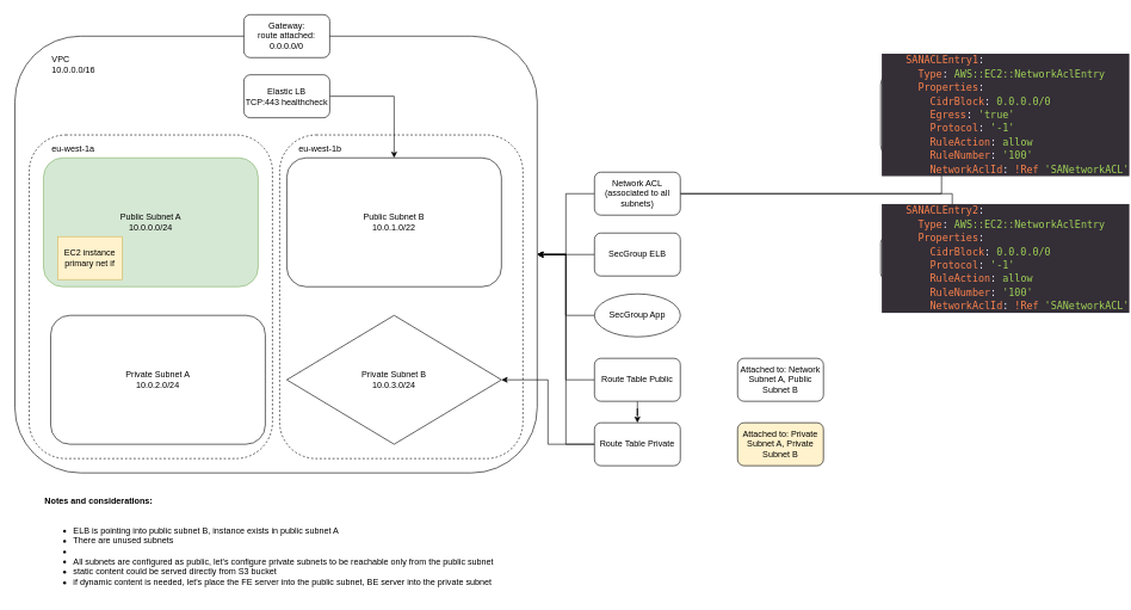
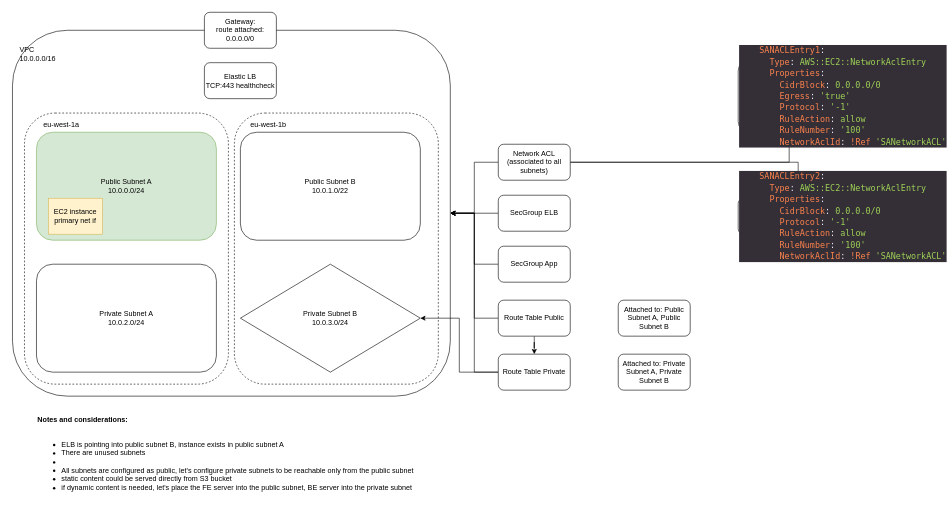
  <mxCell id="0" />
  <mxCell id="1" parent="0" />
  <mxCell id="2" value="" style="rounded=1;whiteSpace=wrap;html=1;align=left;" parent="1" vertex="1"><mxGeometry x="20" y="50" width="730" height="610" as="geometry" /></mxCell>
- <mxCell id="3" value="VPC&lt;br&gt;10.0.0.0/16" style="text;html=1;strokeColor=none;fillColor=none;align=left;verticalAlign=middle;whiteSpace=wrap;rounded=0;" parent="1" vertex="1"><mxGeometry x="70" y="70" width="70" height="40" as="geometry" /></mxCell>
+ <mxCell id="3" value="VPC&lt;br&gt;10.0.0.0/16" style="text;html=1;strokeColor=none;fillColor=none;align=left;verticalAlign=middle;whiteSpace=wrap;rounded=0;" parent="1" vertex="1"><mxGeometry x="30" y="70" width="70" height="40" as="geometry" /></mxCell>
  <mxCell id="4" value="Public Subnet A&lt;br&gt;10.0.0.0/24" style="rounded=1;whiteSpace=wrap;html=1;fillColor=#d5e8d4;strokeColor=#82b366;" parent="1" vertex="1"><mxGeometry x="60" y="220" width="300" height="180" as="geometry" /></mxCell>
  <mxCell id="5" value="Public Subnet B&lt;br&gt;10.0.1.0/22" style="rounded=1;whiteSpace=wrap;html=1;" parent="1" vertex="1"><mxGeometry x="400" y="220" width="300" height="180" as="geometry" /></mxCell>
  <mxCell id="6" value="Private Subnet B&lt;br&gt;10.0.3.0/24" style="rhombus;whiteSpace=wrap;html=1;" parent="1" vertex="1"><mxGeometry x="400" y="440" width="300" height="180" as="geometry" /></mxCell>
- <mxCell id="7" value="Private Subnet A&lt;br&gt;10.0.2.0/24" style="rounded=1;whiteSpace=wrap;html=1;" parent="1" vertex="1"><mxGeometry x="70" y="440" width="300" height="180" as="geometry" /></mxCell>
+ <mxCell id="7" value="Private Subnet A&lt;br&gt;10.0.2.0/24" style="rounded=1;whiteSpace=wrap;html=1;" parent="1" vertex="1"><mxGeometry x="60" y="440" width="300" height="180" as="geometry" /></mxCell>
  <mxCell id="8" value="" style="edgeStyle=orthogonalEdgeStyle;rounded=0;orthogonalLoop=1;jettySize=auto;html=1;" parent="1" source="11" target="2" edge="1"><mxGeometry relative="1" as="geometry" /></mxCell>
  <mxCell id="9" value="" style="edgeStyle=orthogonalEdgeStyle;rounded=0;orthogonalLoop=1;jettySize=auto;html=1;" parent="1" source="11" target="13" edge="1"><mxGeometry relative="1" as="geometry" /></mxCell>
  <mxCell id="10" value="" style="edgeStyle=orthogonalEdgeStyle;rounded=0;orthogonalLoop=1;jettySize=auto;html=1;" parent="1" source="11" target="12" edge="1"><mxGeometry relative="1" as="geometry" /></mxCell>
  <mxCell id="11" value="Network ACL (associated to all subnets)" style="rounded=1;whiteSpace=wrap;html=1;" parent="1" vertex="1"><mxGeometry x="830" y="240" width="120" height="60" as="geometry" /></mxCell>
  <mxCell id="12" value="&lt;div style=&quot;color: rgb(234 , 235 , 255) ; background-color: rgb(52 , 46 , 55) ; font-family: &amp;#34;droid sans mono&amp;#34; , monospace , monospace , &amp;#34;droid sans fallback&amp;#34; ; font-size: 14px ; line-height: 19px ; white-space: pre&quot;&gt;&lt;div&gt;    &lt;span style=&quot;color: #fa824c&quot;&gt;SANACLEntry2&lt;/span&gt;:&lt;/div&gt;&lt;div&gt;      &lt;span style=&quot;color: #fa824c&quot;&gt;Type&lt;/span&gt;: &lt;span style=&quot;color: #9fd356&quot;&gt;AWS::EC2::NetworkAclEntry&lt;/span&gt;&lt;/div&gt;&lt;div&gt;      &lt;span style=&quot;color: #fa824c&quot;&gt;Properties&lt;/span&gt;:&lt;/div&gt;&lt;div&gt;        &lt;span style=&quot;color: #fa824c&quot;&gt;CidrBlock&lt;/span&gt;: &lt;span style=&quot;color: #9fd356&quot;&gt;0.0.0.0/0&lt;/span&gt;&lt;/div&gt;&lt;div&gt;        &lt;span style=&quot;color: #fa824c&quot;&gt;Protocol&lt;/span&gt;: &lt;span style=&quot;color: #9fd356&quot;&gt;'-1'&lt;/span&gt;&lt;/div&gt;&lt;div&gt;        &lt;span style=&quot;color: #fa824c&quot;&gt;RuleAction&lt;/span&gt;: &lt;span style=&quot;color: #9fd356&quot;&gt;allow&lt;/span&gt;&lt;/div&gt;&lt;div&gt;        &lt;span style=&quot;color: #fa824c&quot;&gt;RuleNumber&lt;/span&gt;: &lt;span style=&quot;color: #9fd356&quot;&gt;'100'&lt;/span&gt;&lt;/div&gt;&lt;div&gt;        &lt;span style=&quot;color: #fa824c&quot;&gt;NetworkAclId&lt;/span&gt;: &lt;span style=&quot;color: #fa824c&quot;&gt;!Ref&lt;/span&gt; &lt;span style=&quot;color: #9fd356&quot;&gt;'SANetworkACL'&lt;/span&gt;&lt;/div&gt;&lt;/div&gt;" style="rounded=1;whiteSpace=wrap;html=1;align=left;" parent="1" vertex="1"><mxGeometry x="1230" y="330" width="200" height="60" as="geometry" /></mxCell>
  <mxCell id="13" value="&lt;div style=&quot;color: rgb(234 , 235 , 255) ; background-color: rgb(52 , 46 , 55) ; font-family: &amp;#34;droid sans mono&amp;#34; , monospace , monospace , &amp;#34;droid sans fallback&amp;#34; ; font-size: 14px ; line-height: 19px ; white-space: pre&quot;&gt;&lt;div&gt;    &lt;span style=&quot;color: #fa824c&quot;&gt;SANACLEntry1&lt;/span&gt;:&lt;/div&gt;&lt;div&gt;      &lt;span style=&quot;color: #fa824c&quot;&gt;Type&lt;/span&gt;: &lt;span style=&quot;color: #9fd356&quot;&gt;AWS::EC2::NetworkAclEntry&lt;/span&gt;&lt;/div&gt;&lt;div&gt;      &lt;span style=&quot;color: #fa824c&quot;&gt;Properties&lt;/span&gt;:&lt;/div&gt;&lt;div&gt;        &lt;span style=&quot;color: #fa824c&quot;&gt;CidrBlock&lt;/span&gt;: &lt;span style=&quot;color: #9fd356&quot;&gt;0.0.0.0/0&lt;/span&gt;&lt;/div&gt;&lt;div&gt;        &lt;span style=&quot;color: #fa824c&quot;&gt;Egress&lt;/span&gt;: &lt;span style=&quot;color: #9fd356&quot;&gt;'true'&lt;/span&gt;&lt;/div&gt;&lt;div&gt;        &lt;span style=&quot;color: #fa824c&quot;&gt;Protocol&lt;/span&gt;: &lt;span style=&quot;color: #9fd356&quot;&gt;'-1'&lt;/span&gt;&lt;/div&gt;&lt;div&gt;        &lt;span style=&quot;color: #fa824c&quot;&gt;RuleAction&lt;/span&gt;: &lt;span style=&quot;color: #9fd356&quot;&gt;allow&lt;/span&gt;&lt;/div&gt;&lt;div&gt;        &lt;span style=&quot;color: #fa824c&quot;&gt;RuleNumber&lt;/span&gt;: &lt;span style=&quot;color: #9fd356&quot;&gt;'100'&lt;/span&gt;&lt;/div&gt;&lt;div&gt;        &lt;span style=&quot;color: #fa824c&quot;&gt;NetworkAclId&lt;/span&gt;: &lt;span style=&quot;color: #fa824c&quot;&gt;!Ref&lt;/span&gt; &lt;span style=&quot;color: #9fd356&quot;&gt;'SANetworkACL'&lt;/span&gt;&lt;/div&gt;&lt;/div&gt;" style="rounded=1;whiteSpace=wrap;html=1;align=left;" parent="1" vertex="1"><mxGeometry x="1230" y="100" width="170" height="120" as="geometry" /></mxCell>
  <mxCell id="14" value="" style="edgeStyle=orthogonalEdgeStyle;rounded=0;orthogonalLoop=1;jettySize=auto;html=1;" parent="1" source="16" target="2" edge="1"><mxGeometry relative="1" as="geometry" /></mxCell>
  <mxCell id="15" value="" style="edgeStyle=orthogonalEdgeStyle;rounded=0;orthogonalLoop=1;jettySize=auto;html=1;" parent="1" source="16" target="20" edge="1"><mxGeometry relative="1" as="geometry" /></mxCell>
  <mxCell id="16" value="Route Table Public" style="rounded=1;whiteSpace=wrap;html=1;" parent="1" vertex="1"><mxGeometry x="830" y="500" width="120" height="60" as="geometry" /></mxCell>
- <mxCell id="17" value="Attached to: Network Subnet A, Public Subnet B" style="rounded=1;whiteSpace=wrap;html=1;" parent="1" vertex="1"><mxGeometry x="1030" y="500" width="120" height="60" as="geometry" /></mxCell>
+ <mxCell id="17" value="Attached to: Public Subnet A, Public Subnet B" style="rounded=1;whiteSpace=wrap;html=1;" parent="1" vertex="1"><mxGeometry x="1030" y="500" width="120" height="60" as="geometry" /></mxCell>
  <mxCell id="18" value="" style="edgeStyle=orthogonalEdgeStyle;rounded=0;orthogonalLoop=1;jettySize=auto;html=1;" parent="1" source="20" target="2" edge="1"><mxGeometry relative="1" as="geometry" /></mxCell>
  <mxCell id="19" value="" style="edgeStyle=orthogonalEdgeStyle;rounded=0;orthogonalLoop=1;jettySize=auto;html=1;" parent="1" source="20" target="6" edge="1"><mxGeometry relative="1" as="geometry" /></mxCell>
  <mxCell id="20" value="Route Table Private" style="rounded=1;whiteSpace=wrap;html=1;" parent="1" vertex="1"><mxGeometry x="830" y="590" width="120" height="60" as="geometry" /></mxCell>
- <mxCell id="21" value="Attached to: Private Subnet A, Private Subnet B" style="rounded=1;whiteSpace=wrap;html=1;fillColor=#fff2cc;" parent="1" vertex="1"><mxGeometry x="1030" y="590" width="120" height="60" as="geometry" /></mxCell>
+ <mxCell id="21" value="Attached to: Private Subnet A, Private Subnet B" style="rounded=1;whiteSpace=wrap;html=1;" parent="1" vertex="1"><mxGeometry x="1030" y="590" width="120" height="60" as="geometry" /></mxCell>
  <mxCell id="22" value="EC2 instance&lt;br&gt;primary net if" style="rounded=0;whiteSpace=wrap;html=1;fillColor=#fff2cc;strokeColor=#d6b656;" parent="1" vertex="1"><mxGeometry x="80" y="330" width="90" height="60" as="geometry" /></mxCell>
  <mxCell id="23" value="&lt;b&gt;Notes and considerations:&lt;/b&gt;&lt;br&gt;&lt;br&gt;&lt;ul&gt;&lt;li&gt;ELB is pointing into public subnet B, instance exists in public subnet A&lt;/li&gt;&lt;li&gt;There are unused subnets&lt;/li&gt;&lt;li&gt;&lt;br&gt;&lt;/li&gt;&lt;li&gt;All subnets are configured as public, let's configure private subnets to be reachable only from the public subnet&lt;/li&gt;&lt;li&gt;static content could be served directly from S3 bucket&lt;/li&gt;&lt;li&gt;if dynamic content is needed, let's place the FE server into the public subnet, BE server into the private subnet&lt;/li&gt;&lt;/ul&gt;" style="text;html=1;resizable=0;points=[];autosize=1;align=left;verticalAlign=top;spacingTop=-4;" parent="1" vertex="1"><mxGeometry x="60" y="690" width="640" height="140" as="geometry" /></mxCell>
- <mxCell id="24" style="edgeStyle=orthogonalEdgeStyle;rounded=0;orthogonalLoop=1;jettySize=auto;html=1;exitX=1;exitY=0.5;exitDx=0;exitDy=0;entryX=0.5;entryY=0;entryDx=0;entryDy=0;" parent="1" source="25" target="5" edge="1"><mxGeometry relative="1" as="geometry" /></mxCell>
  <mxCell id="25" value="Elastic LB&lt;br&gt;TCP:443 healthcheck" style="rounded=1;whiteSpace=wrap;html=1;" parent="1" vertex="1"><mxGeometry x="340" y="104" width="120" height="60" as="geometry" /></mxCell>
  <mxCell id="26" value="" style="edgeStyle=orthogonalEdgeStyle;rounded=0;orthogonalLoop=1;jettySize=auto;html=1;" parent="1" source="27" target="2" edge="1"><mxGeometry relative="1" as="geometry" /></mxCell>
  <mxCell id="27" value="SecGroup ELB&lt;span style=&quot;font-family: &amp;#34;helvetica&amp;#34; , &amp;#34;arial&amp;#34; , sans-serif ; font-size: 0px ; white-space: nowrap&quot;&gt;%3CmxGraphModel%3E%3Croot%3E%3CmxCell%20id%3D%220%22%2F%3E%3CmxCell%20id%3D%221%22%20parent%3D%220%22%2F%3E%3CmxCell%20id%3D%222%22%20value%3D%22Route%20Table%20Public%22%20style%3D%22rounded%3D1%3BwhiteSpace%3Dwrap%3Bhtml%3D1%3B%22%20vertex%3D%221%22%20parent%3D%221%22%3E%3CmxGeometry%20x%3D%22820%22%20y%3D%22360%22%20width%3D%22120%22%20height%3D%2260%22%20as%3D%22geometry%22%2F%3E%3C%2FmxCell%3E%3C%2Froot%3E%3C%2FmxGraphModel%3E&lt;/span&gt;" style="rounded=1;whiteSpace=wrap;html=1;" parent="1" vertex="1"><mxGeometry x="830" y="325" width="120" height="60" as="geometry" /></mxCell>
  <mxCell id="28" value="" style="edgeStyle=orthogonalEdgeStyle;rounded=0;orthogonalLoop=1;jettySize=auto;html=1;" parent="1" source="29" target="2" edge="1"><mxGeometry relative="1" as="geometry" /></mxCell>
- <mxCell id="29" value="SecGroup App" style="ellipse;whiteSpace=wrap;html=1;" parent="1" vertex="1"><mxGeometry x="830" y="410" width="120" height="60" as="geometry" /></mxCell>
+ <mxCell id="29" value="SecGroup App" style="rounded=1;whiteSpace=wrap;html=1;" parent="1" vertex="1"><mxGeometry x="830" y="410" width="120" height="60" as="geometry" /></mxCell>
  <mxCell id="30" value="Gateway:&lt;br&gt;route attached: 0.0.0.0/0" style="rounded=1;whiteSpace=wrap;html=1;" parent="1" vertex="1"><mxGeometry x="340" y="20" width="120" height="60" as="geometry" /></mxCell>
  <mxCell id="31" value="" style="rounded=1;whiteSpace=wrap;html=1;fillColor=none;dashed=1;" vertex="1" parent="1"><mxGeometry x="390" y="188" width="340" height="452" as="geometry" /></mxCell>
  <mxCell id="32" value="" style="rounded=1;whiteSpace=wrap;html=1;fillColor=none;dashed=1;" vertex="1" parent="1"><mxGeometry x="40" y="188" width="340" height="452" as="geometry" /></mxCell>
  <mxCell id="33" value="eu-west-1b" style="text;html=1;strokeColor=none;fillColor=none;align=left;verticalAlign=middle;whiteSpace=wrap;rounded=0;" vertex="1" parent="1"><mxGeometry x="415" y="188" width="70" height="40" as="geometry" /></mxCell>
  <mxCell id="34" value="eu-west-1a" style="text;html=1;strokeColor=none;fillColor=none;align=left;verticalAlign=middle;whiteSpace=wrap;rounded=0;" vertex="1" parent="1"><mxGeometry x="70" y="188" width="70" height="40" as="geometry" /></mxCell>
